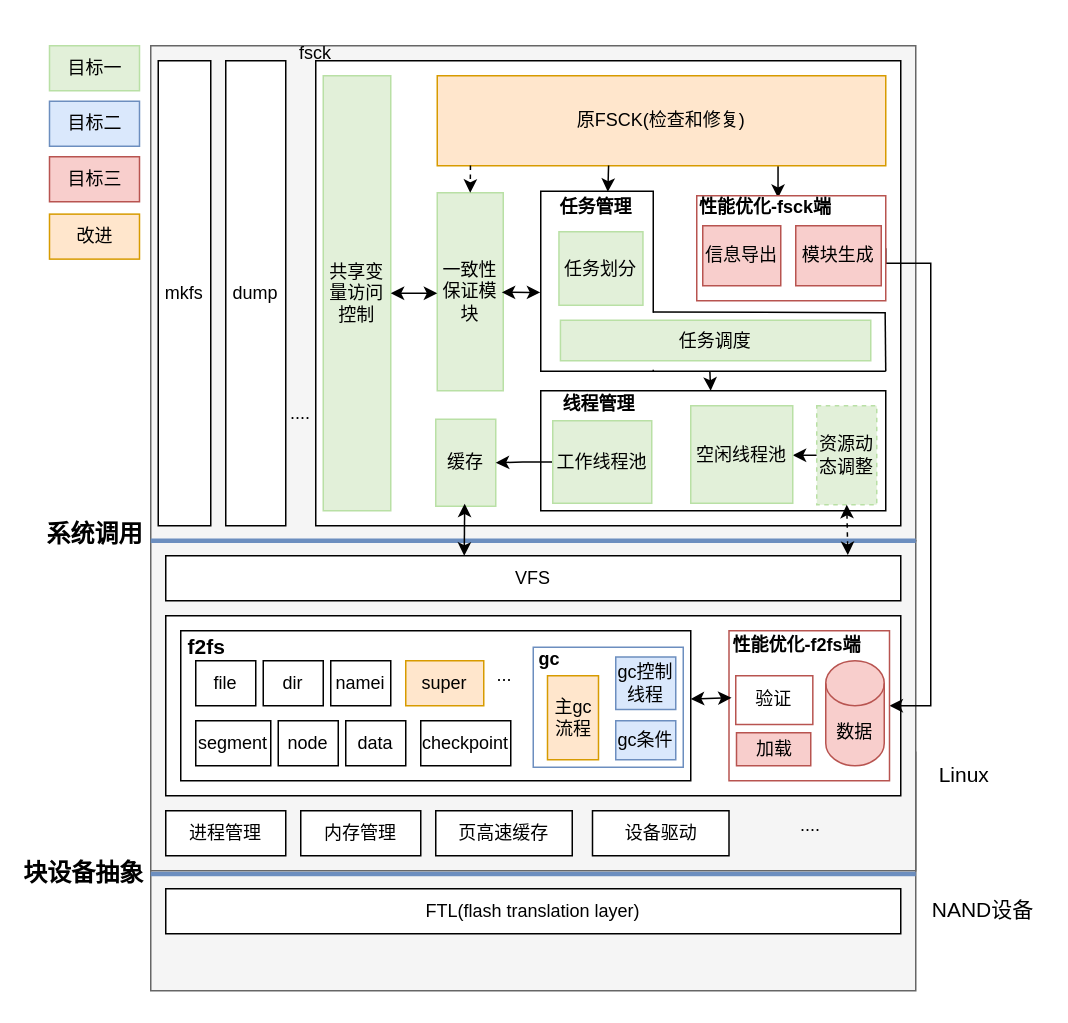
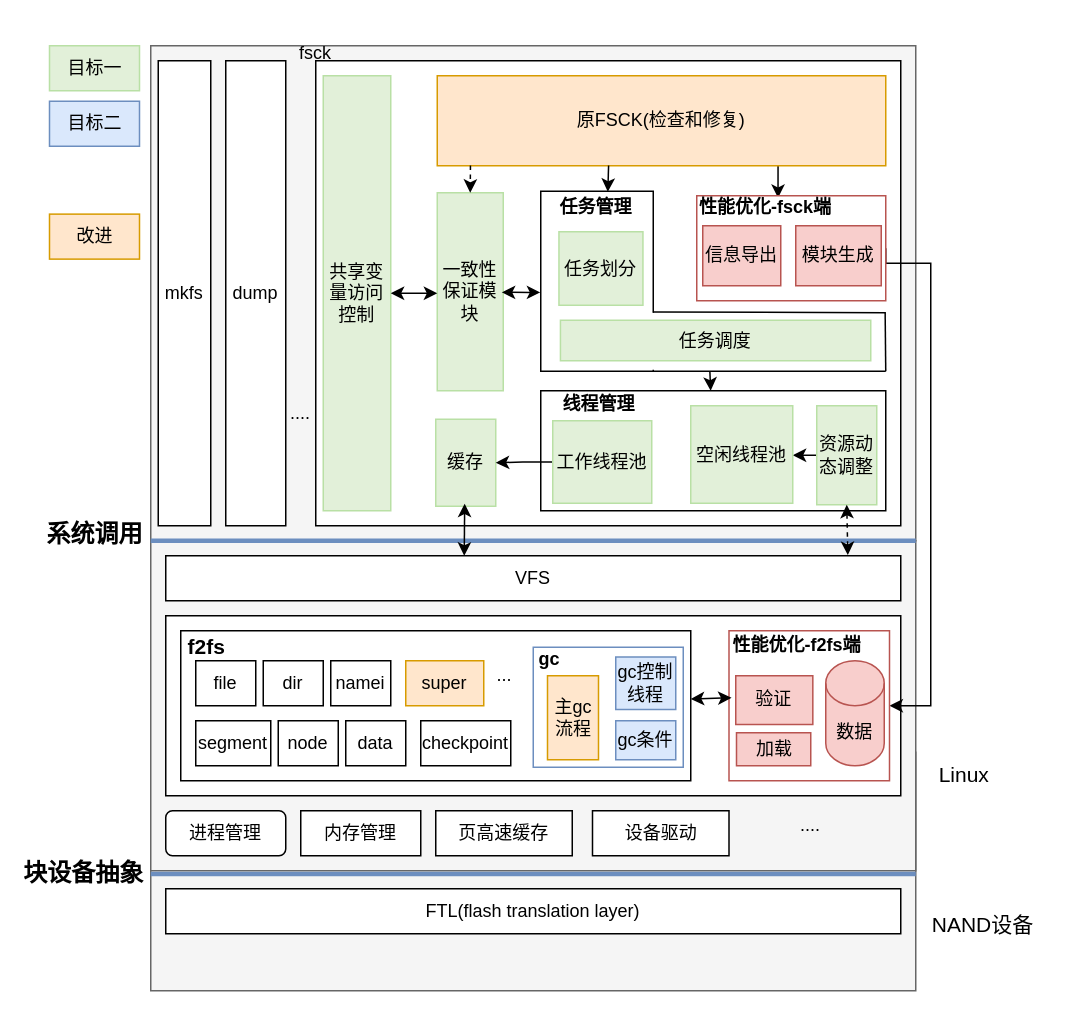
  <mxCell id="0" />
  <mxCell id="1" parent="0" />
  <mxCell id="2" value="" style="rounded=0;whiteSpace=wrap;html=1;fillColor=#f5f5f5;fontColor=#333333;strokeColor=#666666;" vertex="1" parent="1"><mxGeometry x="100" y="501" width="510" height="159" as="geometry" /></mxCell>
  <mxCell id="3" value="" style="rounded=0;whiteSpace=wrap;html=1;fillColor=#f5f5f5;fontColor=#333333;strokeColor=#666666;" vertex="1" parent="1"><mxGeometry x="100" y="30" width="510" height="330" as="geometry" /></mxCell>
  <mxCell id="4" value="" style="rounded=0;whiteSpace=wrap;html=1;fillColor=#f5f5f5;strokeColor=#666666;fontColor=#333333;" vertex="1" parent="1"><mxGeometry x="100" y="360" width="510" height="220" as="geometry" /></mxCell>
  <mxCell id="5" value="FTL(flash translation layer)" style="rounded=0;whiteSpace=wrap;html=1;" vertex="1" parent="1"><mxGeometry x="110" y="592" width="490" height="30" as="geometry" /></mxCell>
  <mxCell id="6" value="Linux" style="text;html=1;strokeColor=none;fillColor=none;align=center;verticalAlign=middle;whiteSpace=wrap;rounded=0;fontSize=14;labelBorderColor=none;" vertex="1" parent="1"><mxGeometry x="610" y="501" width="65" height="30" as="geometry" /></mxCell>
- <mxCell id="7" value="进程管理" style="rounded=0;whiteSpace=wrap;html=1;" vertex="1" parent="1"><mxGeometry x="110" y="540" width="80" height="30" as="geometry" /></mxCell>
+ <mxCell id="7" value="进程管理" style="whiteSpace=wrap;html=1;rounded=1;" vertex="1" parent="1"><mxGeometry x="110" y="540" width="80" height="30" as="geometry" /></mxCell>
  <mxCell id="8" value="内存管理" style="rounded=0;whiteSpace=wrap;html=1;" vertex="1" parent="1"><mxGeometry x="200" y="540" width="80" height="30" as="geometry" /></mxCell>
  <mxCell id="9" value="页高速缓存" style="rounded=0;whiteSpace=wrap;html=1;" vertex="1" parent="1"><mxGeometry x="290" y="540" width="91" height="30" as="geometry" /></mxCell>
  <mxCell id="10" value="...." style="text;html=1;strokeColor=none;fillColor=none;align=center;verticalAlign=middle;whiteSpace=wrap;rounded=0;" vertex="1" parent="1"><mxGeometry x="510" y="535" width="60" height="30" as="geometry" /></mxCell>
  <mxCell id="11" value="" style="rounded=0;whiteSpace=wrap;html=1;" vertex="1" parent="1"><mxGeometry x="110" y="410" width="490" height="120" as="geometry" /></mxCell>
  <mxCell id="12" value="VFS" style="rounded=0;whiteSpace=wrap;html=1;" vertex="1" parent="1"><mxGeometry x="110" y="370" width="490" height="30" as="geometry" /></mxCell>
  <mxCell id="13" value="块设备抽象" style="text;html=1;align=center;verticalAlign=middle;rounded=0;fontSize=16;fontStyle=1" vertex="1" parent="1"><mxGeometry x="20" y="565.5" width="70" height="30" as="geometry" /></mxCell>
  <mxCell id="14" value="" style="endArrow=none;html=1;rounded=0;exitX=0;exitY=0;exitDx=0;exitDy=0;strokeWidth=3;entryX=1;entryY=0;entryDx=0;entryDy=0;fillColor=#dae8fc;strokeColor=#6c8ebf;fontColor=#fff2cc;" edge="1" parent="1" target="4"><mxGeometry width="50" height="50" relative="1" as="geometry"><mxPoint x="100" y="360" as="sourcePoint" /><mxPoint x="500" y="360" as="targetPoint" /></mxGeometry></mxCell>
  <mxCell id="15" value="&lt;font style=&quot;font-size: 16px;&quot;&gt;&lt;b&gt;系统调用&lt;/b&gt;&lt;/font&gt;" style="text;html=1;strokeColor=none;fillColor=none;align=center;verticalAlign=middle;whiteSpace=wrap;rounded=0;" vertex="1" parent="1"><mxGeometry x="27.5" y="340" width="70" height="30" as="geometry" /></mxCell>
  <mxCell id="16" value="dump" style="rounded=0;whiteSpace=wrap;html=1;" vertex="1" parent="1"><mxGeometry x="150" y="40" width="40" height="310" as="geometry" /></mxCell>
  <mxCell id="17" value="mkfs" style="rounded=0;whiteSpace=wrap;html=1;" vertex="1" parent="1"><mxGeometry x="105" y="40" width="35" height="310" as="geometry" /></mxCell>
  <mxCell id="18" value="" style="rounded=0;whiteSpace=wrap;html=1;" vertex="1" parent="1"><mxGeometry x="210" y="40" width="390" height="310" as="geometry" /></mxCell>
  <mxCell id="19" value="...." style="text;html=1;strokeColor=none;fillColor=none;align=center;verticalAlign=middle;whiteSpace=wrap;rounded=0;" vertex="1" parent="1"><mxGeometry x="170" y="260" width="60" height="30" as="geometry" /></mxCell>
  <mxCell id="20" value="fsck" style="text;html=1;strokeColor=none;fillColor=none;align=center;verticalAlign=middle;whiteSpace=wrap;rounded=0;" vertex="1" parent="1"><mxGeometry x="180" y="20" width="60" height="30" as="geometry" /></mxCell>
  <mxCell id="21" value="共享变量访问控制" style="rounded=0;whiteSpace=wrap;html=1;fillColor=#E2F0D9;strokeColor=#B9E0A5;" vertex="1" parent="1"><mxGeometry x="215" y="50" width="45" height="290" as="geometry" /></mxCell>
  <mxCell id="22" style="edgeStyle=orthogonalEdgeStyle;rounded=0;orthogonalLoop=1;jettySize=auto;html=1;exitX=0.774;exitY=0.97;exitDx=0;exitDy=0;entryX=0.43;entryY=0.021;entryDx=0;entryDy=0;entryPerimeter=0;exitPerimeter=0;" edge="1" parent="1" source="23" target="26"><mxGeometry relative="1" as="geometry" /></mxCell>
  <mxCell id="23" value="原FSCK(检查和修复)" style="rounded=0;whiteSpace=wrap;html=1;fillColor=#ffe6cc;strokeColor=#d79b00;" vertex="1" parent="1"><mxGeometry x="291" y="50" width="299" height="60" as="geometry" /></mxCell>
  <mxCell id="24" value="一致性保证模块" style="rounded=0;whiteSpace=wrap;html=1;fillColor=#E2F0D9;strokeColor=#B9E0A5;" vertex="1" parent="1"><mxGeometry x="291" y="128" width="44" height="132" as="geometry" /></mxCell>
  <mxCell id="25" style="edgeStyle=orthogonalEdgeStyle;rounded=0;orthogonalLoop=1;jettySize=auto;html=1;exitX=1;exitY=0.5;exitDx=0;exitDy=0;" edge="1" parent="1" source="26" target="37"><mxGeometry relative="1" as="geometry"><Array as="points"><mxPoint x="620" y="175" /><mxPoint x="620" y="470" /></Array></mxGeometry></mxCell>
  <mxCell id="26" value="" style="rounded=0;whiteSpace=wrap;html=1;strokeColor=#B85450;" vertex="1" parent="1"><mxGeometry x="464" y="130" width="126" height="70" as="geometry" /></mxCell>
  <mxCell id="27" value="缓存" style="rounded=0;whiteSpace=wrap;html=1;fillColor=#E2F0D9;strokeColor=#B9E0A5;" vertex="1" parent="1"><mxGeometry x="290" y="279" width="40" height="58" as="geometry" /></mxCell>
  <mxCell id="28" value="" style="endArrow=classic;html=1;rounded=0;entryX=1;entryY=0.5;entryDx=0;entryDy=0;exitX=-0.019;exitY=0.718;exitDx=0;exitDy=0;exitPerimeter=0;" edge="1" parent="1" source="77" target="78"><mxGeometry width="50" height="50" relative="1" as="geometry"><mxPoint x="550" y="310" as="sourcePoint" /><mxPoint x="600" y="250" as="targetPoint" /></mxGeometry></mxCell>
  <mxCell id="29" value="" style="endArrow=classic;startArrow=classic;html=1;rounded=0;exitX=0.482;exitY=0.97;exitDx=0;exitDy=0;exitPerimeter=0;" edge="1" parent="1" source="27"><mxGeometry width="50" height="50" relative="1" as="geometry"><mxPoint x="309" y="340" as="sourcePoint" /><mxPoint x="309" y="370" as="targetPoint" /></mxGeometry></mxCell>
  <mxCell id="30" value="设备驱动" style="rounded=0;whiteSpace=wrap;html=1;" vertex="1" parent="1"><mxGeometry x="394.5" y="540" width="91" height="30" as="geometry" /></mxCell>
  <mxCell id="31" value="" style="endArrow=none;html=1;rounded=0;exitX=0;exitY=0;exitDx=0;exitDy=0;strokeWidth=3;entryX=1;entryY=0;entryDx=0;entryDy=0;fillColor=#dae8fc;strokeColor=#6c8ebf;" edge="1" parent="1"><mxGeometry width="50" height="50" relative="1" as="geometry"><mxPoint x="100" y="582.17" as="sourcePoint" /><mxPoint x="610" y="582.17" as="targetPoint" /></mxGeometry></mxCell>
- <mxCell id="32" value="NAND设备" style="text;html=1;strokeColor=none;fillColor=none;align=center;verticalAlign=middle;whiteSpace=wrap;rounded=0;fontSize=14;labelBorderColor=none;" vertex="1" parent="1"><mxGeometry x="620" y="591" width="70" height="30" as="geometry" /></mxCell>
+ <mxCell id="32" value="NAND设备" style="text;html=1;strokeColor=none;fillColor=none;align=center;verticalAlign=middle;whiteSpace=wrap;rounded=0;fontSize=14;labelBorderColor=none;" vertex="1" parent="1"><mxGeometry x="620" y="601" width="70" height="30" as="geometry" /></mxCell>
  <mxCell id="33" value="目标一" style="rounded=0;whiteSpace=wrap;html=1;fillColor=#E2F0D9;labelBorderColor=none;strokeColor=#B9E0A5;" vertex="1" parent="1"><mxGeometry x="32.5" y="30" width="60" height="30" as="geometry" /></mxCell>
- <mxCell id="34" value="目标三" style="rounded=0;whiteSpace=wrap;html=1;fillColor=#f8cecc;labelBorderColor=none;strokeColor=#b85450;" vertex="1" parent="1"><mxGeometry x="32.5" y="104" width="60" height="30" as="geometry" /></mxCell>
  <mxCell id="35" value="目标二" style="rounded=0;whiteSpace=wrap;html=1;fillColor=#dae8fc;labelBorderColor=none;strokeColor=#6c8ebf;" vertex="1" parent="1"><mxGeometry x="32.5" y="67" width="60" height="30" as="geometry" /></mxCell>
  <mxCell id="36" value="" style="rounded=0;whiteSpace=wrap;html=1;" vertex="1" parent="1"><mxGeometry x="120" y="420" width="340" height="100" as="geometry" /></mxCell>
  <mxCell id="37" value="" style="rounded=0;whiteSpace=wrap;html=1;strokeColor=#B85450;" vertex="1" parent="1"><mxGeometry x="485.5" y="420" width="107" height="100" as="geometry" /></mxCell>
  <mxCell id="38" value="segment" style="rounded=0;whiteSpace=wrap;html=1;" vertex="1" parent="1"><mxGeometry x="130" y="480" width="50" height="30" as="geometry" /></mxCell>
  <mxCell id="39" value="node" style="rounded=0;whiteSpace=wrap;html=1;" vertex="1" parent="1"><mxGeometry x="185" y="480" width="40" height="30" as="geometry" /></mxCell>
  <mxCell id="40" value="data" style="rounded=0;whiteSpace=wrap;html=1;" vertex="1" parent="1"><mxGeometry x="230" y="480" width="40" height="30" as="geometry" /></mxCell>
  <mxCell id="41" value="super" style="rounded=0;whiteSpace=wrap;html=1;fillColor=#ffe6cc;strokeColor=#d79b00;" vertex="1" parent="1"><mxGeometry x="270" y="440" width="52" height="30" as="geometry" /></mxCell>
  <mxCell id="42" value="file" style="rounded=0;whiteSpace=wrap;html=1;" vertex="1" parent="1"><mxGeometry x="130" y="440" width="40" height="30" as="geometry" /></mxCell>
  <mxCell id="43" value="dir" style="rounded=0;whiteSpace=wrap;html=1;" vertex="1" parent="1"><mxGeometry x="175" y="440" width="40" height="30" as="geometry" /></mxCell>
  <mxCell id="44" value="namei" style="rounded=0;whiteSpace=wrap;html=1;" vertex="1" parent="1"><mxGeometry x="220" y="440" width="40" height="30" as="geometry" /></mxCell>
  <mxCell id="45" value="checkpoint" style="rounded=0;whiteSpace=wrap;html=1;" vertex="1" parent="1"><mxGeometry x="280" y="480" width="60" height="30" as="geometry" /></mxCell>
  <mxCell id="46" value="" style="rounded=0;whiteSpace=wrap;html=1;strokeColor=#6C8EBF;" vertex="1" parent="1"><mxGeometry x="355" y="431" width="100" height="80" as="geometry" /></mxCell>
  <mxCell id="47" value="..." style="text;html=1;strokeColor=none;fillColor=none;align=center;verticalAlign=middle;whiteSpace=wrap;rounded=0;" vertex="1" parent="1"><mxGeometry x="306" y="435" width="60" height="30" as="geometry" /></mxCell>
  <mxCell id="48" value="&lt;b&gt;gc&lt;/b&gt;" style="text;html=1;strokeColor=none;fillColor=none;align=center;verticalAlign=middle;whiteSpace=wrap;rounded=0;" vertex="1" parent="1"><mxGeometry x="335.5" y="424" width="60" height="30" as="geometry" /></mxCell>
  <mxCell id="49" value="信息导出" style="rounded=0;whiteSpace=wrap;html=1;fillColor=#f8cecc;strokeColor=#b85450;" vertex="1" parent="1"><mxGeometry x="468" y="150" width="52" height="40" as="geometry" /></mxCell>
  <mxCell id="50" value="模块生成" style="rounded=0;whiteSpace=wrap;html=1;fillColor=#f8cecc;strokeColor=#b85450;" vertex="1" parent="1"><mxGeometry x="530" y="150" width="57" height="40" as="geometry" /></mxCell>
  <mxCell id="51" value="加载" style="rounded=0;whiteSpace=wrap;html=1;fillColor=#f8cecc;strokeColor=#b85450;" vertex="1" parent="1"><mxGeometry x="490.5" y="488" width="49.5" height="22" as="geometry" /></mxCell>
  <mxCell id="52" value="数据" style="shape=cylinder3;whiteSpace=wrap;html=1;boundedLbl=1;backgroundOutline=1;size=15;fillColor=#f8cecc;strokeColor=#b85450;" vertex="1" parent="1"><mxGeometry x="550" y="440" width="39" height="70" as="geometry" /></mxCell>
- <mxCell id="53" value="验证" style="rounded=0;whiteSpace=wrap;html=1;fillColor=#ffffff;strokeColor=#b85450;" vertex="1" parent="1"><mxGeometry x="490" y="450" width="51.38" height="32.5" as="geometry" /></mxCell>
+ <mxCell id="53" value="验证" style="rounded=0;whiteSpace=wrap;html=1;fillColor=#f8cecc;strokeColor=#b85450;" vertex="1" parent="1"><mxGeometry x="490" y="450" width="51.38" height="32.5" as="geometry" /></mxCell>
  <mxCell id="54" value="&lt;b&gt;&lt;font style=&quot;font-size: 14px;&quot;&gt;f2fs&lt;/font&gt;&lt;/b&gt;" style="text;html=1;strokeColor=none;fillColor=none;align=center;verticalAlign=middle;whiteSpace=wrap;rounded=0;" vertex="1" parent="1"><mxGeometry x="100" y="415.5" width="75" height="30" as="geometry" /></mxCell>
  <mxCell id="55" value="gc条件" style="rounded=0;whiteSpace=wrap;html=1;fillColor=#dae8fc;strokeColor=#6c8ebf;" vertex="1" parent="1"><mxGeometry x="410" y="480" width="40" height="26" as="geometry" /></mxCell>
  <mxCell id="56" value="gc控制线程" style="rounded=0;whiteSpace=wrap;html=1;fillColor=#dae8fc;strokeColor=#6c8ebf;" vertex="1" parent="1"><mxGeometry x="410" y="437.5" width="40" height="35" as="geometry" /></mxCell>
  <mxCell id="57" value="主gc流程" style="rounded=0;whiteSpace=wrap;html=1;fillColor=#ffe6cc;strokeColor=#d79b00;" vertex="1" parent="1"><mxGeometry x="364.5" y="450" width="34" height="56" as="geometry" /></mxCell>
  <mxCell id="58" value="改进" style="rounded=0;whiteSpace=wrap;html=1;fillColor=#ffe6cc;labelBorderColor=none;strokeColor=#d79b00;" vertex="1" parent="1"><mxGeometry x="32.5" y="142.25" width="60" height="30" as="geometry" /></mxCell>
  <mxCell id="59" value="&lt;b&gt;性能优化-fsck端&lt;/b&gt;" style="text;html=1;strokeColor=none;fillColor=none;align=center;verticalAlign=middle;whiteSpace=wrap;rounded=0;" vertex="1" parent="1"><mxGeometry x="460" y="123" width="100" height="30" as="geometry" /></mxCell>
  <mxCell id="60" value="&lt;b&gt;性能优化-f2fs端&lt;/b&gt;" style="text;html=1;strokeColor=none;fillColor=none;align=center;verticalAlign=middle;whiteSpace=wrap;rounded=0;" vertex="1" parent="1"><mxGeometry x="480.5" y="414.5" width="100" height="30" as="geometry" /></mxCell>
  <mxCell id="61" style="rounded=0;orthogonalLoop=1;jettySize=auto;html=1;targetPerimeterSpacing=0;startArrow=classic;startFill=1;exitX=0.016;exitY=0.447;exitDx=0;exitDy=0;exitPerimeter=0;" edge="1" parent="1" source="37" target="36"><mxGeometry relative="1" as="geometry"><mxPoint x="470" y="315" as="sourcePoint" /><Array as="points" /><mxPoint x="443" y="315" as="targetPoint" /></mxGeometry></mxCell>
  <mxCell id="62" value="" style="endArrow=classic;startArrow=classic;html=1;rounded=0;exitX=1;exitY=0.5;exitDx=0;exitDy=0;" edge="1" parent="1" source="21"><mxGeometry width="50" height="50" relative="1" as="geometry"><mxPoint x="753" y="277" as="sourcePoint" /><mxPoint x="291" y="195" as="targetPoint" /></mxGeometry></mxCell>
  <mxCell id="63" value="" style="endArrow=classic;html=1;rounded=0;exitX=0.382;exitY=0.997;exitDx=0;exitDy=0;exitPerimeter=0;entryX=0.439;entryY=0.003;entryDx=0;entryDy=0;entryPerimeter=0;" edge="1" parent="1" source="23"><mxGeometry width="50" height="50" relative="1" as="geometry"><mxPoint x="739" y="66" as="sourcePoint" /><mxPoint x="404.73" y="127.366" as="targetPoint" /></mxGeometry></mxCell>
  <mxCell id="64" value="" style="endArrow=classic;startArrow=classic;html=1;rounded=0;entryX=-0.004;entryY=0.562;entryDx=0;entryDy=0;entryPerimeter=0;" edge="1" parent="1" target="65"><mxGeometry width="50" height="50" relative="1" as="geometry"><mxPoint x="334" y="194.381" as="sourcePoint" /><mxPoint x="366" y="194" as="targetPoint" /></mxGeometry></mxCell>
  <mxCell id="65" value="" style="rounded=0;whiteSpace=wrap;html=1;" vertex="1" parent="1"><mxGeometry x="360" y="127" width="75" height="120" as="geometry" /></mxCell>
  <mxCell id="66" value="" style="rounded=0;whiteSpace=wrap;html=1;strokeColor=none;" vertex="1" parent="1"><mxGeometry x="367" y="208" width="160" height="38" as="geometry" /></mxCell>
  <mxCell id="67" value="" style="endArrow=none;html=1;rounded=0;exitX=0.436;exitY=-0.013;exitDx=0;exitDy=0;exitPerimeter=0;" edge="1" parent="1"><mxGeometry width="50" height="50" relative="1" as="geometry"><mxPoint x="434.76" y="207.506" as="sourcePoint" /><mxPoint x="590" y="208" as="targetPoint" /></mxGeometry></mxCell>
  <mxCell id="68" value="" style="endArrow=none;html=1;rounded=0;exitX=0.436;exitY=-0.013;exitDx=0;exitDy=0;exitPerimeter=0;" edge="1" parent="1"><mxGeometry width="50" height="50" relative="1" as="geometry"><mxPoint x="435" y="246.996" as="sourcePoint" /><mxPoint x="590" y="247" as="targetPoint" /></mxGeometry></mxCell>
  <mxCell id="69" value="" style="endArrow=none;html=1;rounded=0;entryX=0.985;entryY=-0.01;entryDx=0;entryDy=0;entryPerimeter=0;" edge="1" parent="1"><mxGeometry width="50" height="50" relative="1" as="geometry"><mxPoint x="590" y="247" as="sourcePoint" /><mxPoint x="589.6" y="207.62" as="targetPoint" /></mxGeometry></mxCell>
  <mxCell id="70" value="任务划分" style="rounded=0;whiteSpace=wrap;html=1;fillColor=#E2F0D9;strokeColor=#B9E0A5;" vertex="1" parent="1"><mxGeometry x="372.13" y="154" width="56" height="49" as="geometry" /></mxCell>
  <mxCell id="71" value="任务调度" style="rounded=0;whiteSpace=wrap;html=1;strokeColor=#B9E0A5;fillColor=#E2F0D9;" vertex="1" parent="1"><mxGeometry x="373.13" y="213" width="206.87" height="27" as="geometry" /></mxCell>
  <mxCell id="72" value="&lt;font style=&quot;font-size: 12px;&quot;&gt;&lt;b&gt;任务管理&lt;/b&gt;&lt;/font&gt;" style="text;html=1;strokeColor=none;fillColor=none;align=center;verticalAlign=middle;whiteSpace=wrap;rounded=0;" vertex="1" parent="1"><mxGeometry x="367" y="123" width="60" height="30" as="geometry" /></mxCell>
  <mxCell id="73" value="" style="rounded=0;whiteSpace=wrap;html=1;" vertex="1" parent="1"><mxGeometry x="360" y="260" width="230" height="80" as="geometry" /></mxCell>
  <mxCell id="74" style="edgeStyle=orthogonalEdgeStyle;rounded=0;orthogonalLoop=1;jettySize=auto;html=1;exitX=0;exitY=0.5;exitDx=0;exitDy=0;" edge="1" parent="1" source="75" target="27"><mxGeometry relative="1" as="geometry" /></mxCell>
  <mxCell id="75" value="工作线程池" style="rounded=0;whiteSpace=wrap;html=1;fillColor=#E2F0D9;strokeColor=#B9E0A5;" vertex="1" parent="1"><mxGeometry x="368" y="280" width="66" height="55" as="geometry" /></mxCell>
  <mxCell id="76" style="edgeStyle=orthogonalEdgeStyle;rounded=0;orthogonalLoop=1;jettySize=auto;html=1;exitX=0;exitY=0.5;exitDx=0;exitDy=0;entryX=1;entryY=0.5;entryDx=0;entryDy=0;" edge="1" parent="1" source="77" target="78"><mxGeometry relative="1" as="geometry" /></mxCell>
- <mxCell id="77" value="资源动态调整" style="rounded=0;whiteSpace=wrap;html=1;fillColor=#E2F0D9;strokeColor=#B9E0A5;dashed=1;" vertex="1" parent="1"><mxGeometry x="544" y="270" width="40" height="66" as="geometry" /></mxCell>
+ <mxCell id="77" value="资源动态调整" style="rounded=0;whiteSpace=wrap;html=1;fillColor=#E2F0D9;strokeColor=#B9E0A5;" vertex="1" parent="1"><mxGeometry x="544" y="270" width="40" height="66" as="geometry" /></mxCell>
  <mxCell id="78" value="空闲线程池" style="rounded=0;whiteSpace=wrap;html=1;fillColor=#E2F0D9;strokeColor=#B9E0A5;" vertex="1" parent="1"><mxGeometry x="460" y="270" width="68" height="65" as="geometry" /></mxCell>
  <mxCell id="79" value="" style="endArrow=classic;startArrow=classic;html=1;rounded=0;entryX=0.928;entryY=-0.016;entryDx=0;entryDy=0;entryPerimeter=0;exitX=0.5;exitY=1;exitDx=0;exitDy=0;dashed=1;" edge="1" parent="1" source="77" target="12"><mxGeometry width="50" height="50" relative="1" as="geometry"><mxPoint x="484" y="121" as="sourcePoint" /><mxPoint x="570" y="370" as="targetPoint" /></mxGeometry></mxCell>
  <mxCell id="80" value="&lt;b&gt;线程管理&lt;/b&gt;" style="text;html=1;strokeColor=none;fillColor=none;align=center;verticalAlign=middle;whiteSpace=wrap;rounded=0;" vertex="1" parent="1"><mxGeometry x="369" y="254" width="60" height="30" as="geometry" /></mxCell>
  <mxCell id="81" value="" style="endArrow=classic;html=1;rounded=0;exitX=0.661;exitY=1.036;exitDx=0;exitDy=0;exitPerimeter=0;" edge="1" parent="1" source="66" target="73"><mxGeometry width="50" height="50" relative="1" as="geometry"><mxPoint x="650" y="310" as="sourcePoint" /><mxPoint x="700" y="260" as="targetPoint" /></mxGeometry></mxCell>
  <mxCell id="82" value="" style="endArrow=classic;html=1;rounded=0;entryX=0.5;entryY=0;entryDx=0;entryDy=0;exitX=0.074;exitY=0.996;exitDx=0;exitDy=0;exitPerimeter=0;dashed=1;" edge="1" parent="1" source="23" target="24"><mxGeometry width="50" height="50" relative="1" as="geometry"><mxPoint x="300" y="110" as="sourcePoint" /><mxPoint x="800" y="150" as="targetPoint" /></mxGeometry></mxCell>
